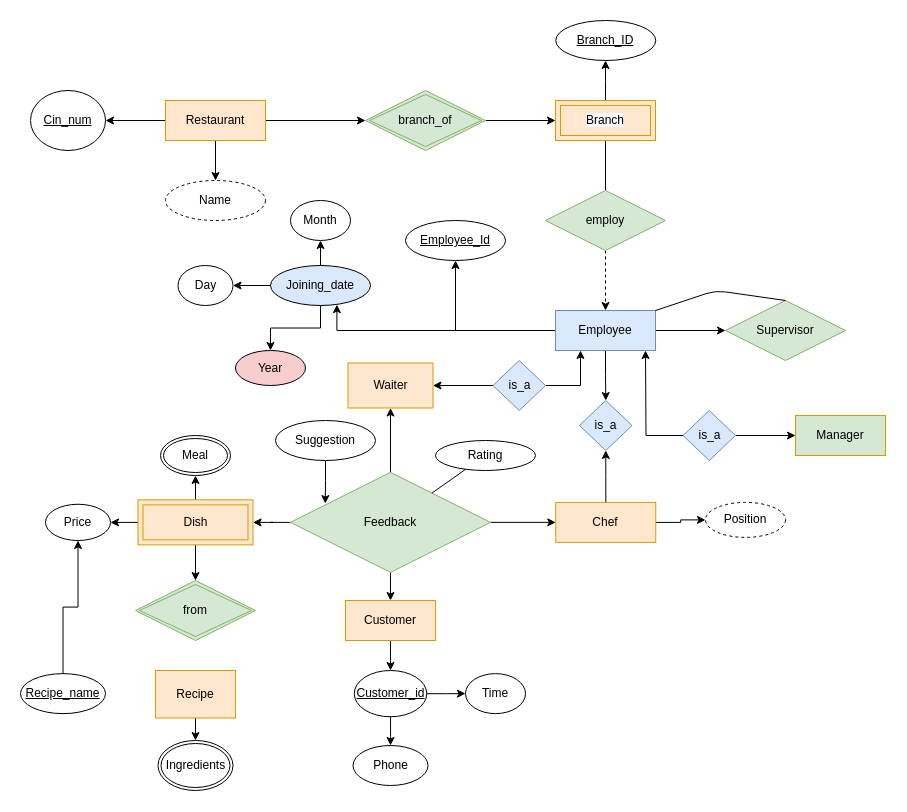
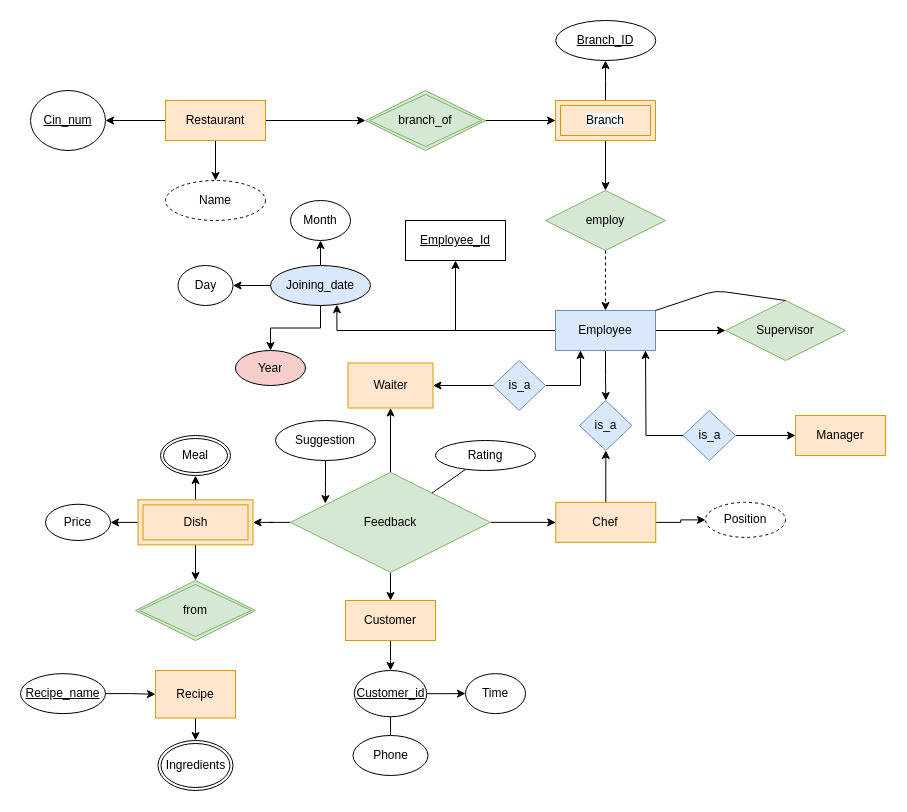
  <mxCell id="0" />
  <mxCell id="1" parent="0" />
  <mxCell id="2" value="" style="edgeStyle=orthogonalEdgeStyle;rounded=0;orthogonalLoop=1;jettySize=auto;html=1;" parent="1" source="6" target="9" edge="1"><mxGeometry relative="1" as="geometry" /></mxCell>
  <mxCell id="3" value="" style="edgeStyle=orthogonalEdgeStyle;rounded=0;orthogonalLoop=1;jettySize=auto;html=1;" parent="1" source="6" target="10" edge="1"><mxGeometry relative="1" as="geometry" /></mxCell>
  <mxCell id="4" value="" style="edgeStyle=orthogonalEdgeStyle;rounded=0;orthogonalLoop=1;jettySize=auto;html=1;" edge="1" parent="1" source="6" target="21"><mxGeometry relative="1" as="geometry" /></mxCell>
  <mxCell id="5" value="" style="edgeStyle=orthogonalEdgeStyle;rounded=0;orthogonalLoop=1;jettySize=auto;html=1;" edge="1" parent="1" source="6" target="66"><mxGeometry relative="1" as="geometry" /></mxCell>
  <mxCell id="6" value="Feedback" style="rhombus;whiteSpace=wrap;html=1;fillColor=#d5e8d4;strokeColor=#82b366;" parent="1" vertex="1"><mxGeometry x="290" y="471.87" width="200" height="100" as="geometry" /></mxCell>
  <mxCell id="7" value="" style="edgeStyle=orthogonalEdgeStyle;rounded=0;orthogonalLoop=1;jettySize=auto;html=1;" parent="1" source="9" target="17" edge="1"><mxGeometry relative="1" as="geometry" /></mxCell>
  <mxCell id="8" value="" style="edgeStyle=orthogonalEdgeStyle;rounded=0;orthogonalLoop=1;jettySize=auto;html=1;" parent="1" source="9" target="39" edge="1"><mxGeometry relative="1" as="geometry" /></mxCell>
  <mxCell id="9" value="Chef" style="whiteSpace=wrap;html=1;align=center;fillColor=#ffe6cc;strokeColor=#d79b00;" parent="1" vertex="1"><mxGeometry x="555.25" y="501.87" width="100" height="40" as="geometry" /></mxCell>
  <mxCell id="10" value="Waiter" style="whiteSpace=wrap;html=1;fillColor=#ffe6cc;strokeColor=#d79b00;" parent="1" vertex="1"><mxGeometry x="347.5" y="362.5" width="85" height="45" as="geometry" /></mxCell>
  <mxCell id="11" value="Rating" style="ellipse;whiteSpace=wrap;html=1;align=center;fontStyle=0" parent="1" vertex="1"><mxGeometry x="435" y="440" width="100" height="30" as="geometry" /></mxCell>
  <mxCell id="12" value="" style="edgeStyle=orthogonalEdgeStyle;rounded=0;orthogonalLoop=1;jettySize=auto;html=1;" parent="1" source="16" target="36" edge="1"><mxGeometry relative="1" as="geometry" /></mxCell>
  <mxCell id="13" value="" style="edgeStyle=orthogonalEdgeStyle;rounded=0;orthogonalLoop=1;jettySize=auto;html=1;" parent="1" source="16" target="39" edge="1"><mxGeometry relative="1" as="geometry" /></mxCell>
  <mxCell id="14" value="" style="edgeStyle=orthogonalEdgeStyle;rounded=0;orthogonalLoop=1;jettySize=auto;html=1;entryX=0.664;entryY=0.978;entryDx=0;entryDy=0;entryPerimeter=0;" parent="1" source="16" target="54" edge="1"><mxGeometry relative="1" as="geometry" /></mxCell>
  <mxCell id="15" value="" style="edgeStyle=orthogonalEdgeStyle;rounded=0;orthogonalLoop=1;jettySize=auto;html=1;" parent="1" source="16" target="38" edge="1"><mxGeometry relative="1" as="geometry" /></mxCell>
  <mxCell id="16" value="Employee" style="whiteSpace=wrap;html=1;align=center;fillColor=#dae8fc;strokeColor=#6c8ebf;" parent="1" vertex="1"><mxGeometry x="555" y="310" width="100" height="40" as="geometry" /></mxCell>
  <mxCell id="17" value="Position" style="ellipse;whiteSpace=wrap;html=1;align=center;dashed=1;" parent="1" vertex="1"><mxGeometry x="705" y="501.88" width="80" height="35" as="geometry" /></mxCell>
  <mxCell id="18" value="" style="edgeStyle=orthogonalEdgeStyle;rounded=0;orthogonalLoop=1;jettySize=auto;html=1;" edge="1" parent="1" source="21" target="35"><mxGeometry relative="1" as="geometry" /></mxCell>
  <mxCell id="19" value="" style="edgeStyle=orthogonalEdgeStyle;rounded=0;orthogonalLoop=1;jettySize=auto;html=1;" edge="1" parent="1" source="21" target="58"><mxGeometry relative="1" as="geometry" /></mxCell>
  <mxCell id="20" value="" style="edgeStyle=orthogonalEdgeStyle;rounded=0;orthogonalLoop=1;jettySize=auto;html=1;" edge="1" parent="1" source="21" target="67"><mxGeometry relative="1" as="geometry" /></mxCell>
  <mxCell id="21" value="Dish" style="shape=ext;margin=3;double=1;whiteSpace=wrap;html=1;align=center;fillColor=#ffe6cc;strokeColor=#d79b00;" parent="1" vertex="1"><mxGeometry x="137.5" y="499.37" width="115" height="45" as="geometry" /></mxCell>
  <mxCell id="22" value="" style="edgeStyle=orthogonalEdgeStyle;rounded=0;orthogonalLoop=1;jettySize=auto;html=1;" parent="1" source="25" target="31" edge="1"><mxGeometry relative="1" as="geometry" /></mxCell>
  <mxCell id="23" value="" style="edgeStyle=orthogonalEdgeStyle;rounded=0;orthogonalLoop=1;jettySize=auto;html=1;" parent="1" source="25" target="33" edge="1"><mxGeometry relative="1" as="geometry" /></mxCell>
  <mxCell id="24" value="" style="edgeStyle=orthogonalEdgeStyle;rounded=0;orthogonalLoop=1;jettySize=auto;html=1;" parent="1" source="25" target="34" edge="1"><mxGeometry relative="1" as="geometry" /></mxCell>
  <mxCell id="25" value="Restaurant" style="whiteSpace=wrap;html=1;align=center;fillColor=#ffe6cc;strokeColor=#d79b00;" parent="1" vertex="1"><mxGeometry x="165" y="100" width="100" height="40" as="geometry" /></mxCell>
- <mxCell id="26" value="" style="edgeStyle=orthogonalEdgeStyle;rounded=0;orthogonalLoop=1;jettySize=auto;html=1;endArrow=none;" parent="1" source="28" target="30" edge="1"><mxGeometry relative="1" as="geometry" /></mxCell>
+ <mxCell id="26" value="" style="edgeStyle=orthogonalEdgeStyle;rounded=0;orthogonalLoop=1;jettySize=auto;html=1;" parent="1" source="28" target="30" edge="1"><mxGeometry relative="1" as="geometry" /></mxCell>
  <mxCell id="27" value="" style="edgeStyle=orthogonalEdgeStyle;rounded=0;orthogonalLoop=1;jettySize=auto;html=1;" parent="1" source="28" edge="1"><mxGeometry relative="1" as="geometry"><mxPoint x="605" y="60" as="targetPoint" /></mxGeometry></mxCell>
  <mxCell id="28" value="&#10;&#10;&lt;span style=&quot;color: rgb(0, 0, 0); font-family: helvetica; font-size: 12px; font-style: normal; font-weight: 400; letter-spacing: normal; text-align: center; text-indent: 0px; text-transform: none; word-spacing: 0px; background-color: rgb(248, 249, 250); display: inline; float: none;&quot;&gt;Branch&lt;/span&gt;&#10;&#10;" style="shape=ext;margin=3;double=1;whiteSpace=wrap;html=1;align=center;fillColor=#ffe6cc;strokeColor=#d79b00;" parent="1" vertex="1"><mxGeometry x="555" y="100" width="100" height="40" as="geometry" /></mxCell>
  <mxCell id="29" value="" style="edgeStyle=orthogonalEdgeStyle;rounded=0;orthogonalLoop=1;jettySize=auto;html=1;dashed=1;" parent="1" source="30" target="16" edge="1"><mxGeometry relative="1" as="geometry" /></mxCell>
  <mxCell id="30" value="employ" style="shape=rhombus;perimeter=rhombusPerimeter;whiteSpace=wrap;html=1;align=center;fillColor=#d5e8d4;strokeColor=#82b366;" parent="1" vertex="1"><mxGeometry x="545" y="190" width="120" height="60" as="geometry" /></mxCell>
  <mxCell id="31" value="&lt;u&gt;Cin_num&lt;/u&gt;" style="ellipse;whiteSpace=wrap;html=1;" parent="1" vertex="1"><mxGeometry x="30" y="90" width="75" height="60" as="geometry" /></mxCell>
  <mxCell id="32" value="" style="edgeStyle=orthogonalEdgeStyle;rounded=0;orthogonalLoop=1;jettySize=auto;html=1;" parent="1" source="33" target="28" edge="1"><mxGeometry relative="1" as="geometry" /></mxCell>
  <mxCell id="33" value="branch_of" style="shape=rhombus;double=1;perimeter=rhombusPerimeter;whiteSpace=wrap;html=1;align=center;fillColor=#d5e8d4;strokeColor=#82b366;" parent="1" vertex="1"><mxGeometry x="365" y="90" width="120" height="60" as="geometry" /></mxCell>
  <mxCell id="34" value="Name" style="ellipse;whiteSpace=wrap;html=1;align=center;dashed=1;" parent="1" vertex="1"><mxGeometry x="165" y="180" width="100" height="40" as="geometry" /></mxCell>
  <mxCell id="35" value="from" style="shape=rhombus;double=1;perimeter=rhombusPerimeter;whiteSpace=wrap;html=1;align=center;fillColor=#d5e8d4;strokeColor=#82b366;" parent="1" vertex="1"><mxGeometry x="135" y="580" width="120" height="60" as="geometry" /></mxCell>
- <mxCell id="36" value="Employee_Id" style="ellipse;whiteSpace=wrap;html=1;align=center;fontStyle=4;" parent="1" vertex="1"><mxGeometry x="405" y="220" width="100" height="40" as="geometry" /></mxCell>
+ <mxCell id="36" value="Employee_Id" style="whiteSpace=wrap;html=1;align=center;fontStyle=4;rounded=0;" parent="1" vertex="1"><mxGeometry x="405" y="220" width="100" height="40" as="geometry" /></mxCell>
  <mxCell id="37" value="" style="endArrow=none;html=1;rounded=0;" parent="1" source="6" target="11" edge="1"><mxGeometry relative="1" as="geometry"><mxPoint x="345" y="620" as="sourcePoint" /><mxPoint x="505" y="620" as="targetPoint" /></mxGeometry></mxCell>
  <mxCell id="38" value="Supervisor" style="shape=rhombus;perimeter=rhombusPerimeter;whiteSpace=wrap;html=1;align=center;fillColor=#d5e8d4;strokeColor=#82b366;" parent="1" vertex="1"><mxGeometry x="725" y="300" width="120" height="60" as="geometry" /></mxCell>
  <mxCell id="39" value="is_a" style="rhombus;whiteSpace=wrap;html=1;fillColor=#dae8fc;strokeColor=#6c8ebf;" parent="1" vertex="1"><mxGeometry x="579" y="400" width="52.5" height="50" as="geometry" /></mxCell>
  <mxCell id="40" value="" style="edgeStyle=orthogonalEdgeStyle;rounded=0;orthogonalLoop=1;jettySize=auto;html=1;" parent="1" source="42" target="10" edge="1"><mxGeometry relative="1" as="geometry" /></mxCell>
  <mxCell id="41" value="" style="edgeStyle=orthogonalEdgeStyle;rounded=0;orthogonalLoop=1;jettySize=auto;html=1;entryX=0.25;entryY=1;entryDx=0;entryDy=0;" parent="1" source="42" target="16" edge="1"><mxGeometry relative="1" as="geometry" /></mxCell>
  <mxCell id="42" value="is_a" style="rhombus;whiteSpace=wrap;html=1;fillColor=#dae8fc;strokeColor=#6c8ebf;" parent="1" vertex="1"><mxGeometry x="492.5" y="360" width="52.5" height="50" as="geometry" /></mxCell>
  <mxCell id="43" value="" style="endArrow=none;html=1;exitX=1;exitY=0;exitDx=0;exitDy=0;entryX=0.5;entryY=0;entryDx=0;entryDy=0;" parent="1" source="16" target="38" edge="1"><mxGeometry width="50" height="50" relative="1" as="geometry"><mxPoint x="735" y="410" as="sourcePoint" /><mxPoint x="785" y="360" as="targetPoint" /><Array as="points"><mxPoint x="715" y="290" /></Array></mxGeometry></mxCell>
- <mxCell id="44" value="Manager" style="rounded=0;whiteSpace=wrap;html=1;fillColor=#d5e8d4;strokeColor=#d79b00;" parent="1" vertex="1"><mxGeometry x="795" y="415" width="90" height="40" as="geometry" /></mxCell>
+ <mxCell id="44" value="Manager" style="rounded=0;whiteSpace=wrap;html=1;fillColor=#ffe6cc;strokeColor=#d79b00;" parent="1" vertex="1"><mxGeometry x="795" y="415" width="90" height="40" as="geometry" /></mxCell>
  <mxCell id="45" value="" style="edgeStyle=orthogonalEdgeStyle;rounded=0;orthogonalLoop=1;jettySize=auto;html=1;" parent="1" source="47" target="44" edge="1"><mxGeometry relative="1" as="geometry" /></mxCell>
  <mxCell id="46" value="" style="edgeStyle=orthogonalEdgeStyle;rounded=0;orthogonalLoop=1;jettySize=auto;html=1;" parent="1" source="47" edge="1"><mxGeometry relative="1" as="geometry"><mxPoint x="645" y="350" as="targetPoint" /></mxGeometry></mxCell>
  <mxCell id="47" value="is_a" style="rhombus;whiteSpace=wrap;html=1;fillColor=#dae8fc;strokeColor=#6c8ebf;" parent="1" vertex="1"><mxGeometry x="682.5" y="410" width="52.5" height="50" as="geometry" /></mxCell>
  <mxCell id="48" value="" style="edgeStyle=orthogonalEdgeStyle;rounded=0;orthogonalLoop=1;jettySize=auto;html=1;entryX=0.174;entryY=0.312;entryDx=0;entryDy=0;entryPerimeter=0;" parent="1" source="49" target="6" edge="1"><mxGeometry relative="1" as="geometry"><Array as="points" /></mxGeometry></mxCell>
  <mxCell id="49" value="Suggestion" style="ellipse;whiteSpace=wrap;html=1;align=center;" parent="1" vertex="1"><mxGeometry x="275" y="420" width="100" height="40" as="geometry" /></mxCell>
  <mxCell id="50" value="Branch_ID" style="ellipse;whiteSpace=wrap;html=1;align=center;fontStyle=4;" parent="1" vertex="1"><mxGeometry x="555.25" y="20" width="100" height="40" as="geometry" /></mxCell>
  <mxCell id="51" value="" style="edgeStyle=orthogonalEdgeStyle;rounded=0;orthogonalLoop=1;jettySize=auto;html=1;" parent="1" source="54" target="55" edge="1"><mxGeometry relative="1" as="geometry" /></mxCell>
  <mxCell id="52" value="" style="edgeStyle=orthogonalEdgeStyle;rounded=0;orthogonalLoop=1;jettySize=auto;html=1;" parent="1" source="54" target="56" edge="1"><mxGeometry relative="1" as="geometry" /></mxCell>
  <mxCell id="53" value="" style="edgeStyle=orthogonalEdgeStyle;rounded=0;orthogonalLoop=1;jettySize=auto;html=1;" parent="1" source="54" target="57" edge="1"><mxGeometry relative="1" as="geometry" /></mxCell>
  <mxCell id="54" value="Joining_date" style="ellipse;whiteSpace=wrap;html=1;align=center;fillColor=#dae8fc;" parent="1" vertex="1"><mxGeometry x="270" y="265" width="100" height="40" as="geometry" /></mxCell>
  <mxCell id="55" value="Day" style="ellipse;whiteSpace=wrap;html=1;" parent="1" vertex="1"><mxGeometry x="177.5" y="265" width="55" height="40" as="geometry" /></mxCell>
  <mxCell id="56" value="Month" style="ellipse;whiteSpace=wrap;html=1;" parent="1" vertex="1"><mxGeometry x="290" y="200" width="60" height="40" as="geometry" /></mxCell>
  <mxCell id="57" value="Year" style="ellipse;whiteSpace=wrap;html=1;fillColor=#f8cecc;" parent="1" vertex="1"><mxGeometry x="235" y="350" width="70" height="35" as="geometry" /></mxCell>
  <mxCell id="58" value="Price" style="ellipse;whiteSpace=wrap;html=1;align=center;" parent="1" vertex="1"><mxGeometry x="45" y="503.74" width="65" height="36.26" as="geometry" /></mxCell>
  <mxCell id="59" value="" style="edgeStyle=orthogonalEdgeStyle;rounded=0;orthogonalLoop=1;jettySize=auto;html=1;" edge="1" parent="1" source="60" target="64"><mxGeometry relative="1" as="geometry" /></mxCell>
  <mxCell id="60" value="Recipe" style="whiteSpace=wrap;html=1;fillColor=#ffe6cc;strokeColor=#d79b00;" vertex="1" parent="1"><mxGeometry x="155" y="670" width="80" height="47.5" as="geometry" /></mxCell>
  <mxCell id="61" value="" style="edgeStyle=orthogonalEdgeStyle;rounded=0;orthogonalLoop=1;jettySize=auto;html=1;" edge="1" parent="1" source="63" target="68"><mxGeometry relative="1" as="geometry" /></mxCell>
  <mxCell id="62" value="" style="edgeStyle=orthogonalEdgeStyle;rounded=0;orthogonalLoop=1;jettySize=auto;html=1;" edge="1" parent="1" source="63" target="69"><mxGeometry relative="1" as="geometry" /></mxCell>
  <mxCell id="63" value="Customer_id" style="ellipse;whiteSpace=wrap;html=1;fillColor=none;fontStyle=4" vertex="1" parent="1"><mxGeometry x="353.75" y="670" width="72.5" height="46.25" as="geometry" /></mxCell>
  <mxCell id="64" value="Ingredients" style="ellipse;shape=doubleEllipse;margin=3;whiteSpace=wrap;html=1;align=center;" vertex="1" parent="1"><mxGeometry x="157.5" y="740" width="75" height="50" as="geometry" /></mxCell>
  <mxCell id="65" value="" style="edgeStyle=orthogonalEdgeStyle;rounded=0;orthogonalLoop=1;jettySize=auto;html=1;" edge="1" parent="1" source="66" target="63"><mxGeometry relative="1" as="geometry" /></mxCell>
  <mxCell id="66" value="Customer" style="whiteSpace=wrap;html=1;fillColor=#ffe6cc;strokeColor=#d79b00;" vertex="1" parent="1"><mxGeometry x="345" y="600" width="90" height="40" as="geometry" /></mxCell>
  <mxCell id="67" value="Meal" style="ellipse;shape=doubleEllipse;margin=3;whiteSpace=wrap;html=1;align=center;" vertex="1" parent="1"><mxGeometry x="160" y="435" width="70" height="40" as="geometry" /></mxCell>
  <mxCell id="68" value="Time" style="ellipse;whiteSpace=wrap;html=1;align=center;" vertex="1" parent="1"><mxGeometry x="465" y="673.13" width="60" height="40" as="geometry" /></mxCell>
- <mxCell id="69" value="Phone" style="ellipse;whiteSpace=wrap;html=1;align=center;" vertex="1" parent="1"><mxGeometry x="352.5" y="745" width="75" height="40" as="geometry" /></mxCell>
- <mxCell id="70" value="" style="edgeStyle=orthogonalEdgeStyle;rounded=0;orthogonalLoop=1;jettySize=auto;html=1;" edge="1" parent="1" source="71" target="58"><mxGeometry relative="1" as="geometry" /></mxCell>
+ <mxCell id="69" value="Phone" style="ellipse;whiteSpace=wrap;html=1;align=center;" vertex="1" parent="1"><mxGeometry x="352.5" y="735" width="75" height="40" as="geometry" /></mxCell>
+ <mxCell id="70" value="" style="edgeStyle=orthogonalEdgeStyle;rounded=0;orthogonalLoop=1;jettySize=auto;html=1;" edge="1" parent="1" source="71" target="60"><mxGeometry relative="1" as="geometry" /></mxCell>
  <mxCell id="71" value="Recipe_name" style="ellipse;whiteSpace=wrap;html=1;align=center;fontStyle=4;" vertex="1" parent="1"><mxGeometry x="20" y="673.13" width="85" height="40" as="geometry" /></mxCell>
